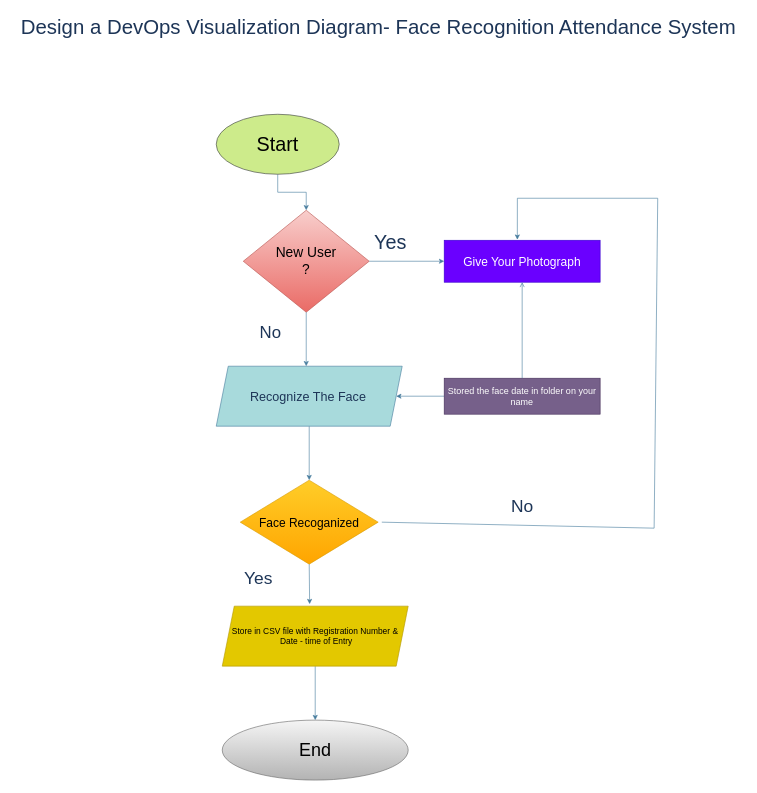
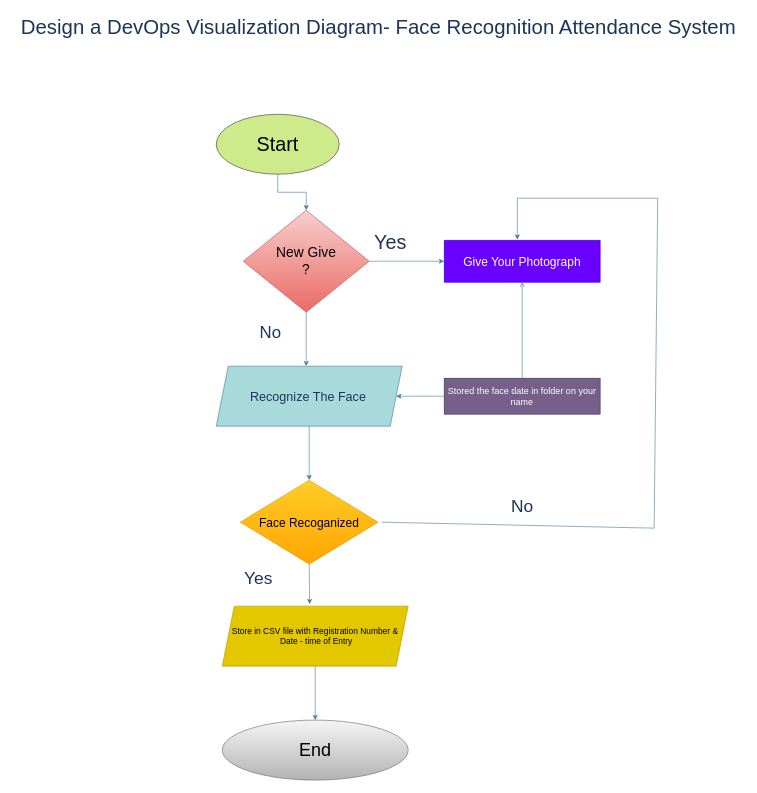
  <mxCell id="0" />
  <mxCell id="1" parent="0" />
  <mxCell id="2" value="" style="edgeStyle=orthogonalEdgeStyle;rounded=0;orthogonalLoop=1;jettySize=auto;html=1;strokeColor=#457B9D;fontColor=#1D3557;fillColor=#A8DADC;" edge="1" parent="1" source="3" target="5"><mxGeometry relative="1" as="geometry" /></mxCell>
  <mxCell id="3" value="&lt;font style=&quot;font-size: 33px;&quot;&gt;Start&lt;/font&gt;" style="ellipse;whiteSpace=wrap;html=1;strokeColor=#36393d;fillColor=#cdeb8b;" vertex="1" parent="1"><mxGeometry x="360" y="190" width="205" height="100" as="geometry" /></mxCell>
  <mxCell id="4" value="" style="edgeStyle=orthogonalEdgeStyle;rounded=0;orthogonalLoop=1;jettySize=auto;html=1;strokeColor=#457B9D;fontColor=#1D3557;fillColor=#A8DADC;" edge="1" parent="1" source="5" target="15"><mxGeometry relative="1" as="geometry" /></mxCell>
- <mxCell id="5" value="&lt;font style=&quot;font-size: 23px;&quot;&gt;New User&lt;/font&gt;&lt;div&gt;&lt;font style=&quot;font-size: 23px;&quot;&gt;?&lt;/font&gt;&lt;/div&gt;" style="rhombus;whiteSpace=wrap;html=1;fillColor=#f8cecc;strokeColor=#b85450;gradientColor=#ea6b66;" vertex="1" parent="1"><mxGeometry x="405" y="350" width="210" height="170" as="geometry" /></mxCell>
+ <mxCell id="5" value="&lt;font style=&quot;font-size: 23px;&quot;&gt;New Give&lt;/font&gt;&lt;div&gt;&lt;font style=&quot;font-size: 23px;&quot;&gt;?&lt;/font&gt;&lt;/div&gt;" style="rhombus;whiteSpace=wrap;html=1;fillColor=#f8cecc;strokeColor=#b85450;gradientColor=#ea6b66;" vertex="1" parent="1"><mxGeometry x="405" y="350" width="210" height="170" as="geometry" /></mxCell>
  <mxCell id="6" value="" style="edgeStyle=orthogonalEdgeStyle;rounded=0;orthogonalLoop=1;jettySize=auto;html=1;strokeColor=#457B9D;fontColor=#1D3557;fillColor=#A8DADC;" edge="1" parent="1" source="8" target="10"><mxGeometry relative="1" as="geometry" /></mxCell>
  <mxCell id="7" value="" style="edgeStyle=orthogonalEdgeStyle;rounded=0;orthogonalLoop=1;jettySize=auto;html=1;strokeColor=#457B9D;fontColor=#1D3557;fillColor=#A8DADC;exitX=0;exitY=0.5;exitDx=0;exitDy=0;entryX=1;entryY=0.5;entryDx=0;entryDy=0;" edge="1" parent="1" source="16" target="8"><mxGeometry relative="1" as="geometry"><mxPoint x="720" y="740" as="targetPoint" /></mxGeometry></mxCell>
  <mxCell id="8" value="&lt;font style=&quot;font-size: 21px;&quot;&gt;Recognize The Face&lt;/font&gt;&amp;nbsp;" style="shape=parallelogram;perimeter=parallelogramPerimeter;whiteSpace=wrap;html=1;fixedSize=1;strokeColor=#457B9D;fontColor=#1D3557;fillColor=#A8DADC;" vertex="1" parent="1"><mxGeometry x="360" y="610" width="310" height="100" as="geometry" /></mxCell>
  <mxCell id="9" value="" style="endArrow=classic;html=1;rounded=0;strokeColor=#457B9D;fontColor=#1D3557;fillColor=#A8DADC;exitX=0.5;exitY=1;exitDx=0;exitDy=0;" edge="1" parent="1" source="5"><mxGeometry width="50" height="50" relative="1" as="geometry"><mxPoint x="790" y="630" as="sourcePoint" /><mxPoint x="510" y="610" as="targetPoint" /><Array as="points" /></mxGeometry></mxCell>
  <mxCell id="10" value="&lt;font style=&quot;font-size: 20px;&quot;&gt;Face Recoganized&lt;/font&gt;" style="rhombus;whiteSpace=wrap;html=1;fillColor=#ffcd28;strokeColor=#d79b00;gradientColor=#ffa500;" vertex="1" parent="1"><mxGeometry x="400" y="800" width="230" height="140" as="geometry" /></mxCell>
  <mxCell id="11" value="" style="edgeStyle=orthogonalEdgeStyle;rounded=0;orthogonalLoop=1;jettySize=auto;html=1;strokeColor=#457B9D;fontColor=#1D3557;fillColor=#A8DADC;" edge="1" parent="1" source="12" target="13"><mxGeometry relative="1" as="geometry" /></mxCell>
  <mxCell id="12" value="&lt;font style=&quot;font-size: 14px;&quot;&gt;Store in CSV file with Registration Number &amp;amp;&lt;/font&gt;&lt;div&gt;&lt;font style=&quot;font-size: 14px;&quot;&gt;&amp;nbsp;Date - time of Entry&lt;/font&gt;&lt;/div&gt;" style="shape=parallelogram;perimeter=parallelogramPerimeter;whiteSpace=wrap;html=1;fixedSize=1;strokeColor=#B09500;fontColor=#000000;fillColor=#e3c800;" vertex="1" parent="1"><mxGeometry x="370" y="1010" width="310" height="100" as="geometry" /></mxCell>
  <mxCell id="13" value="&lt;font style=&quot;font-size: 30px;&quot;&gt;End&lt;/font&gt;" style="ellipse;whiteSpace=wrap;html=1;fillColor=#f5f5f5;strokeColor=#666666;gradientColor=#b3b3b3;" vertex="1" parent="1"><mxGeometry x="370" y="1200" width="310" height="100" as="geometry" /></mxCell>
  <mxCell id="14" value="" style="endArrow=classic;html=1;rounded=0;strokeColor=#457B9D;fontColor=#1D3557;fillColor=#A8DADC;exitX=0.5;exitY=1;exitDx=0;exitDy=0;entryX=0.47;entryY=-0.034;entryDx=0;entryDy=0;entryPerimeter=0;" edge="1" parent="1" source="10" target="12"><mxGeometry width="50" height="50" relative="1" as="geometry"><mxPoint x="790" y="810" as="sourcePoint" /><mxPoint x="840" y="760" as="targetPoint" /></mxGeometry></mxCell>
  <mxCell id="15" value="&lt;font style=&quot;font-size: 20px;&quot;&gt;Give Your Photograph&lt;/font&gt;" style="whiteSpace=wrap;html=1;fillColor=#6a00ff;strokeColor=#3700CC;fontColor=#ffffff;" vertex="1" parent="1"><mxGeometry x="740" y="400" width="260" height="70" as="geometry" /></mxCell>
  <mxCell id="16" value="&lt;font style=&quot;font-size: 15px;&quot;&gt;Stored the face date in folder on your name&lt;/font&gt;" style="whiteSpace=wrap;html=1;fillColor=#76608a;strokeColor=#432D57;fontColor=#ffffff;" vertex="1" parent="1"><mxGeometry x="740" y="630" width="260" height="60" as="geometry" /></mxCell>
  <mxCell id="17" value="" style="endArrow=classic;html=1;rounded=0;strokeColor=#457B9D;fontColor=#1D3557;fillColor=#A8DADC;exitX=1;exitY=0.5;exitDx=0;exitDy=0;entryX=0.446;entryY=-0.013;entryDx=0;entryDy=0;entryPerimeter=0;" edge="1" parent="1"><mxGeometry width="50" height="50" relative="1" as="geometry"><mxPoint x="636" y="870" as="sourcePoint" /><mxPoint x="861.96" y="399.09" as="targetPoint" /><Array as="points"><mxPoint x="1090" y="880" /><mxPoint x="1096" y="330" /><mxPoint x="862" y="330" /></Array></mxGeometry></mxCell>
  <mxCell id="18" value="" style="endArrow=open;html=1;rounded=0;strokeColor=#457B9D;fontColor=#1D3557;fillColor=#A8DADC;exitX=0.5;exitY=0;exitDx=0;exitDy=0;entryX=0.5;entryY=1;entryDx=0;entryDy=0;" edge="1" parent="1" source="16" target="15"><mxGeometry width="50" height="50" relative="1" as="geometry"><mxPoint x="550" y="500" as="sourcePoint" /><mxPoint x="600" y="450" as="targetPoint" /></mxGeometry></mxCell>
  <mxCell id="19" value="&lt;font style=&quot;font-size: 29px;&quot;&gt;No&lt;/font&gt;" style="text;html=1;align=center;verticalAlign=middle;resizable=0;points=[];autosize=1;strokeColor=none;fillColor=none;fontColor=#1D3557;" vertex="1" parent="1"><mxGeometry x="840" y="818" width="60" height="50" as="geometry" /></mxCell>
  <mxCell id="20" value="&lt;font style=&quot;font-size: 33px;&quot;&gt;Yes&lt;/font&gt;" style="text;html=1;align=center;verticalAlign=middle;resizable=0;points=[];autosize=1;strokeColor=none;fillColor=none;fontColor=#1D3557;" vertex="1" parent="1"><mxGeometry x="610" y="378" width="80" height="50" as="geometry" /></mxCell>
  <mxCell id="21" value="&lt;font style=&quot;font-size: 28px;&quot;&gt;No&lt;/font&gt;" style="text;html=1;align=center;verticalAlign=middle;resizable=0;points=[];autosize=1;strokeColor=none;fillColor=none;fontColor=#1D3557;" vertex="1" parent="1"><mxGeometry x="420" y="528" width="60" height="50" as="geometry" /></mxCell>
  <mxCell id="22" value="&lt;font style=&quot;font-size: 29px;&quot;&gt;Yes&lt;/font&gt;" style="text;html=1;align=center;verticalAlign=middle;resizable=0;points=[];autosize=1;strokeColor=none;fillColor=none;fontColor=#1D3557;" vertex="1" parent="1"><mxGeometry x="395" y="938" width="70" height="50" as="geometry" /></mxCell>
  <mxCell id="23" value="&lt;font style=&quot;font-size: 34px;&quot;&gt;Design a DevOps Visualization Diagram- Face Recognition Attendance System&lt;/font&gt;" style="text;html=1;align=center;verticalAlign=middle;resizable=0;points=[];autosize=1;strokeColor=none;fillColor=none;fontColor=#1D3557;" vertex="1" parent="1"><mxGeometry x="20" y="20" width="1220" height="50" as="geometry" /></mxCell>
